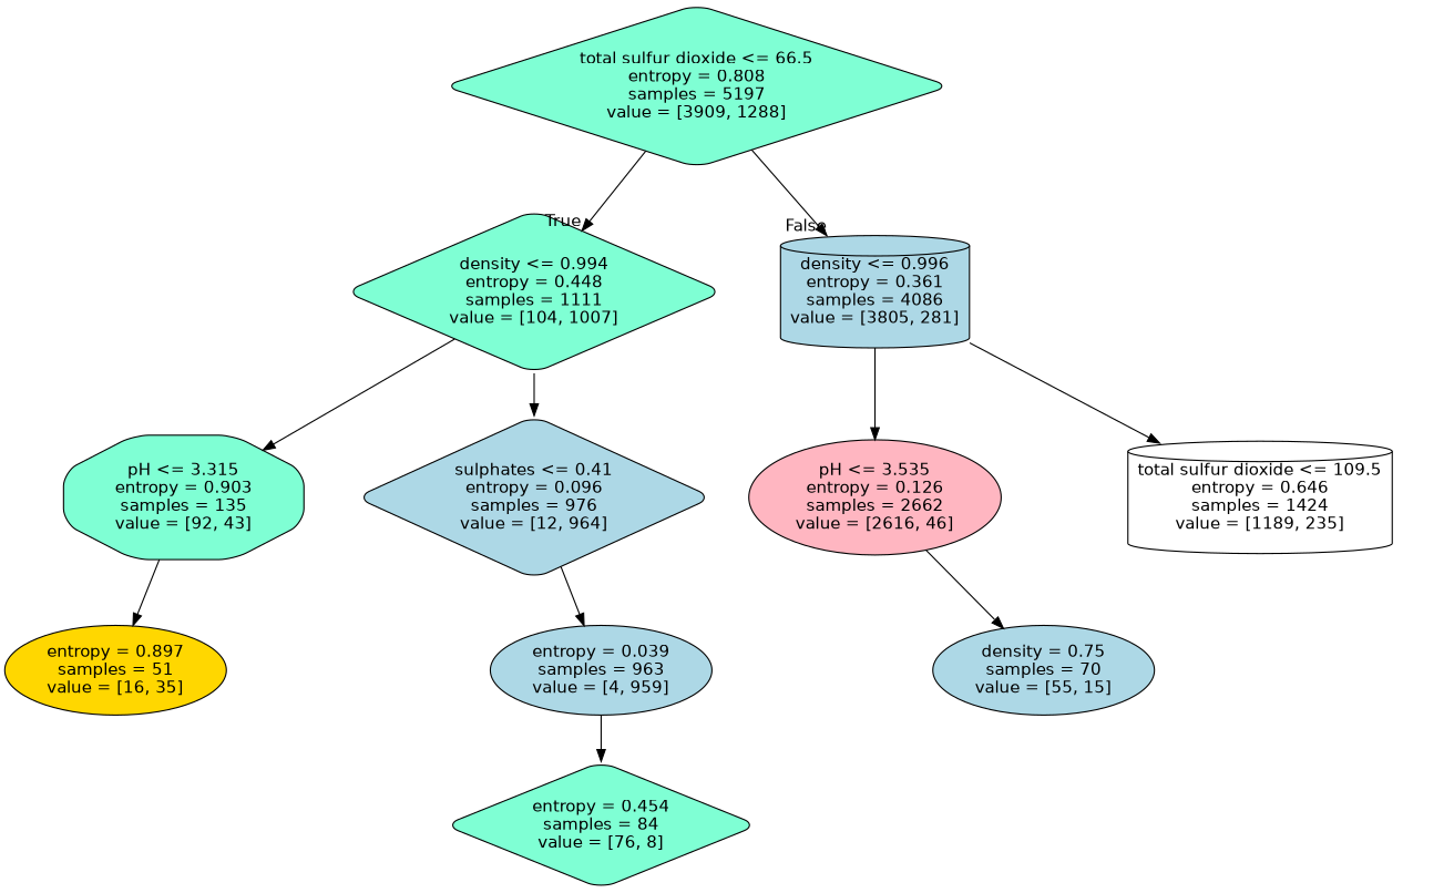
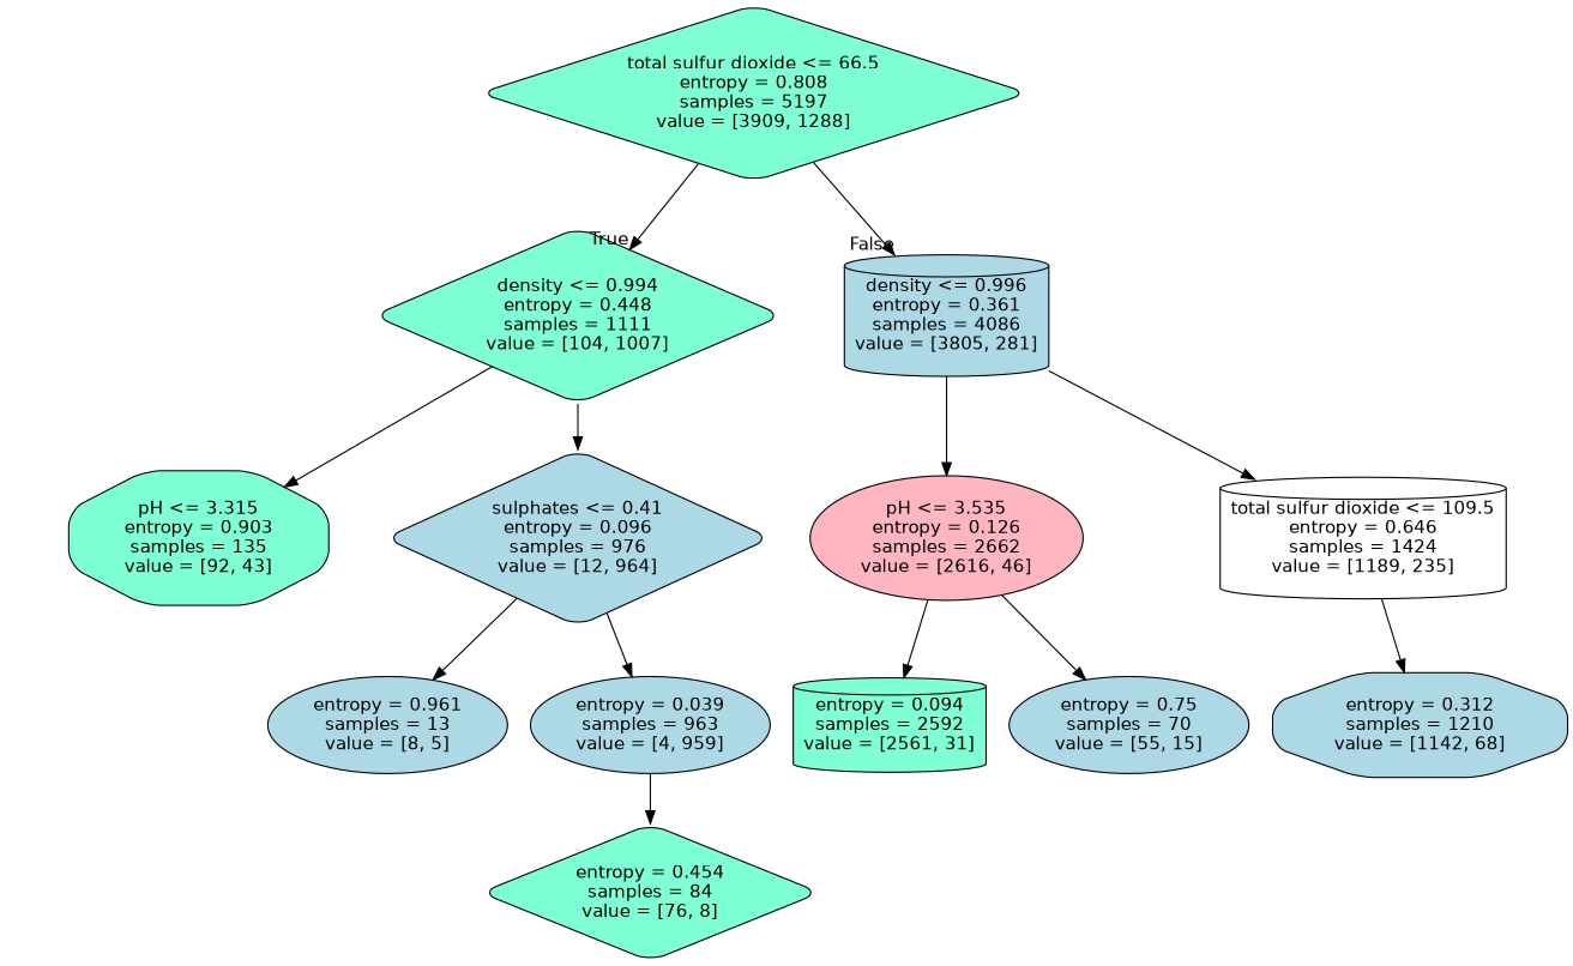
  digraph {
    node [color=black fillcolor=lightblue fontname=helvetica shape=ellipse style="filled, rounded"]
    edge [fontname=helvetica]
    n1 [fillcolor=aquamarine label="total sulfur dioxide <= 66.5\nentropy = 0.808\nsamples = 5197\nvalue = [3909, 1288]" shape=diamond]
    n2 [fillcolor=aquamarine label="density <= 0.994\nentropy = 0.448\nsamples = 1111\nvalue = [104, 1007]" shape=diamond]
    n3 [label="density <= 0.996\nentropy = 0.361\nsamples = 4086\nvalue = [3805, 281]" shape=cylinder]
    n4 [fillcolor=aquamarine label="pH <= 3.315\nentropy = 0.903\nsamples = 135\nvalue = [92, 43]" shape=octagon]
    n5 [label="sulphates <= 0.41\nentropy = 0.096\nsamples = 976\nvalue = [12, 964]" shape=diamond]
    n6 [fillcolor=lightpink label="pH <= 3.535\nentropy = 0.126\nsamples = 2662\nvalue = [2616, 46]"]
    n7 [fillcolor=white label="total sulfur dioxide <= 109.5\nentropy = 0.646\nsamples = 1424\nvalue = [1189, 235]" shape=cylinder]
-   n8 [fillcolor=gold label="entropy = 0.897\nsamples = 51\nvalue = [16, 35]"]
+   n9 [label="entropy = 0.961\nsamples = 13\nvalue = [8, 5]"]
    n10 [label="entropy = 0.039\nsamples = 963\nvalue = [4, 959]"]
    n11 [fillcolor=aquamarine label="entropy = 0.454\nsamples = 84\nvalue = [76, 8]" shape=diamond]
-   n13 [label="density = 0.75\nsamples = 70\nvalue = [55, 15]"]
+   n12 [fillcolor=aquamarine label="entropy = 0.094\nsamples = 2592\nvalue = [2561, 31]" shape=cylinder]
+   n13 [label="entropy = 0.75\nsamples = 70\nvalue = [55, 15]"]
+   n14 [label="entropy = 0.312\nsamples = 1210\nvalue = [1142, 68]" shape=octagon]
    n1 -> n2 [headlabel=True labelangle=45 labeldistance=2.5]
    n1 -> n3 [headlabel=False labelangle=-45 labeldistance=2.5]
    n2 -> n4
    n2 -> n5
    n3 -> n6
    n3 -> n7
-   n4 -> n8
+   n5 -> n9
    n5 -> n10
+   n6 -> n12
    n6 -> n13
+   n7 -> n14
    n10 -> n11
  }
